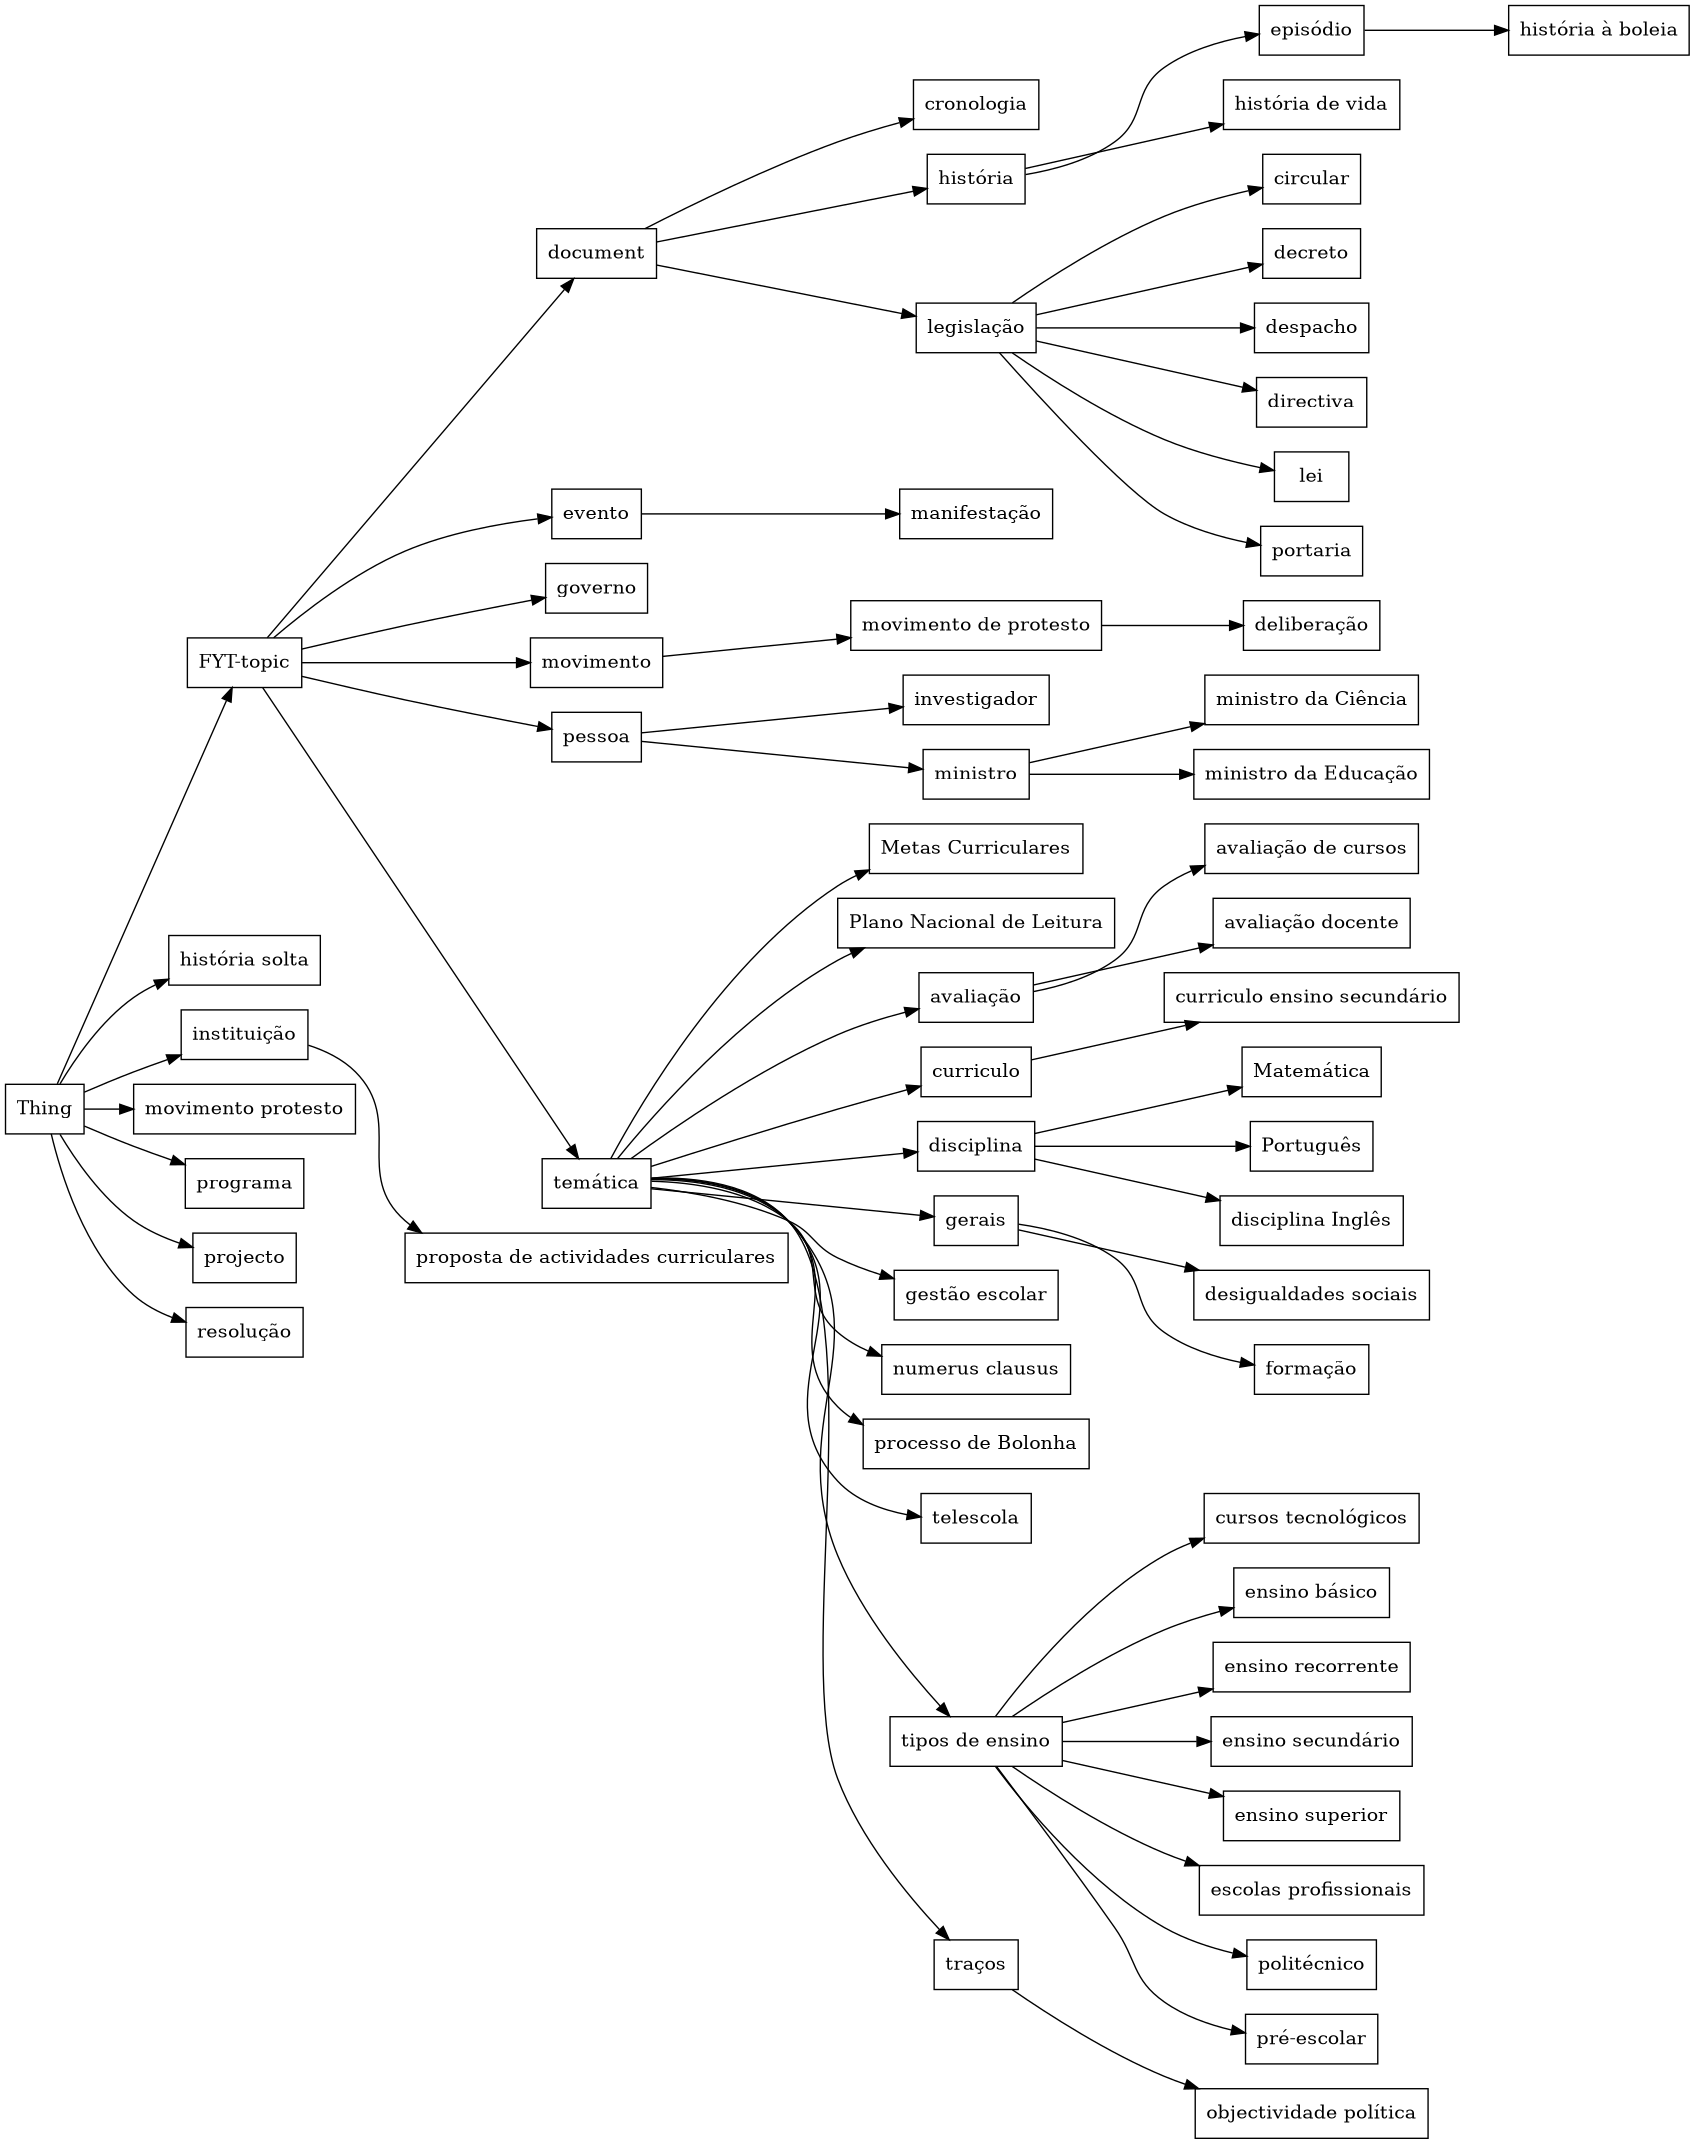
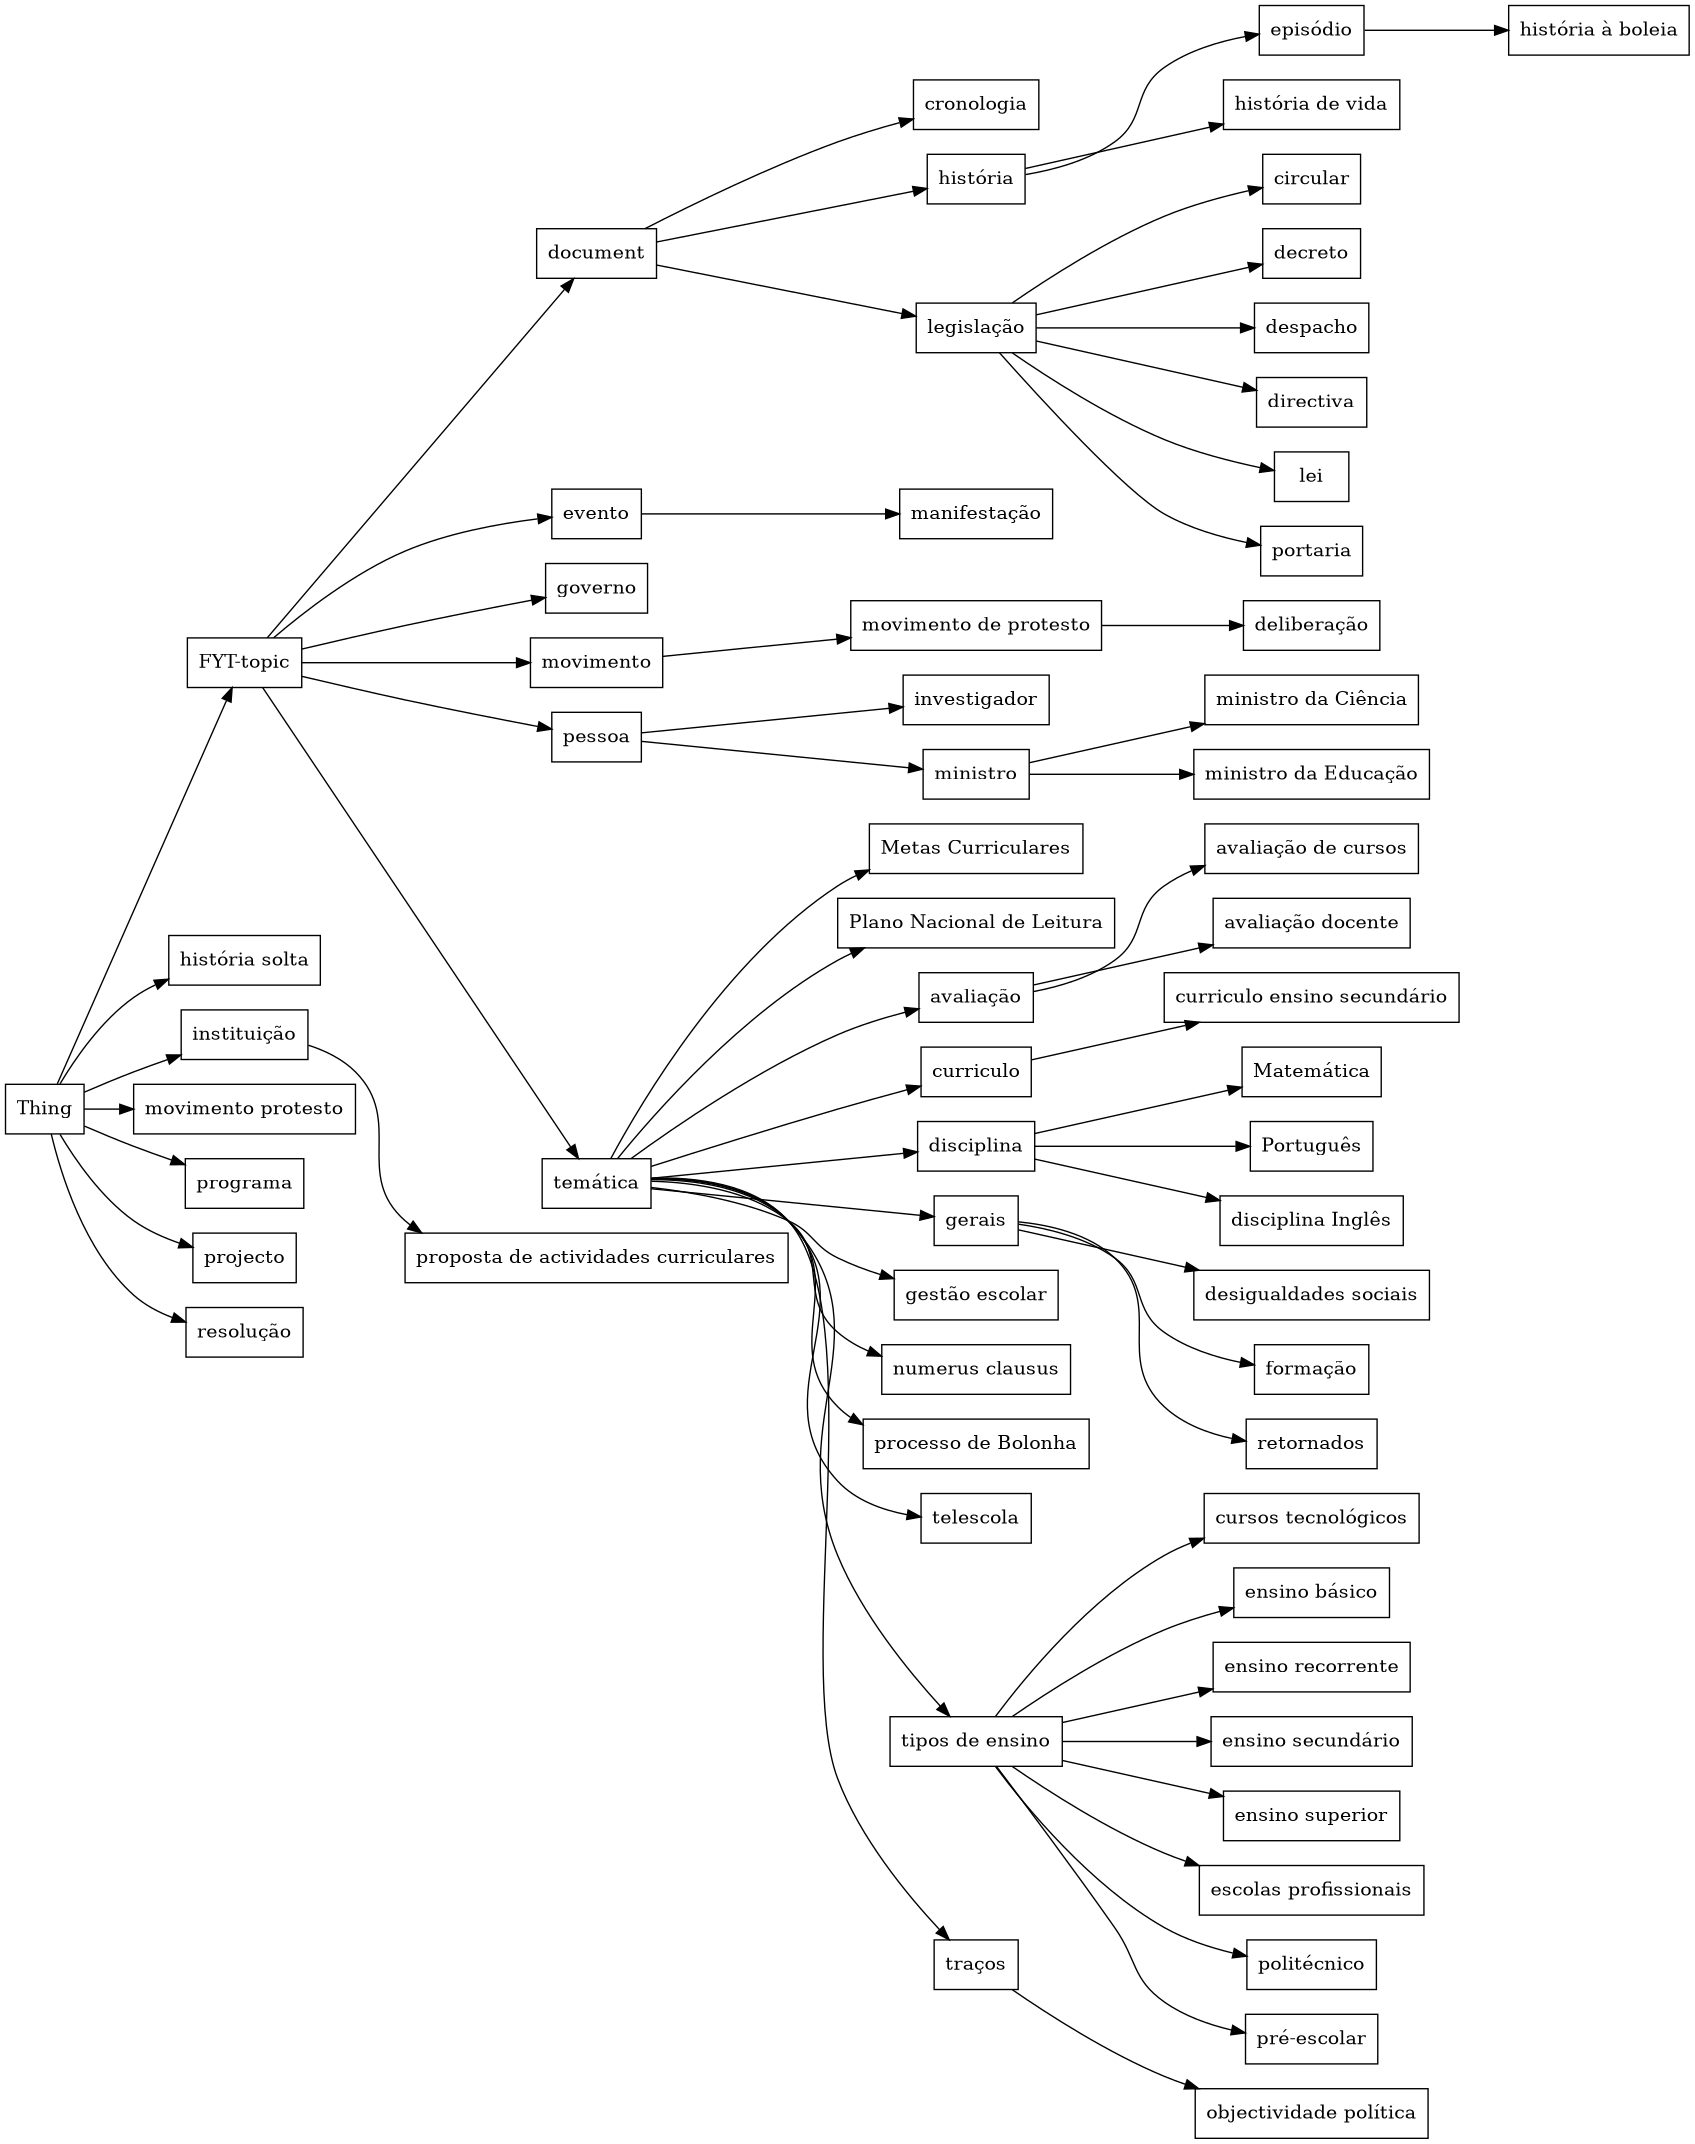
  digraph {
    rankdir=LR
    node [shape=box]
    Thing
    "FYT-topic"
    "história solta"
    "instituição"
    "movimento protesto"
    programa
    projecto
    "resolução"
    document
    evento
    governo
    movimento
    pessoa
    "temática"
    "proposta de actividades curriculares"
    cronologia
    "história"
    "legislação"
    "manifestação"
    "movimento de protesto"
    investigador
    ministro
    "Metas Curriculares"
    "Plano Nacional de Leitura"
    "avaliação"
    curriculo
    disciplina
    gerais
    "gestão escolar"
    "numerus clausus"
    "processo de Bolonha"
    telescola
    "tipos de ensino"
    "traços"
    "episódio"
    "história de vida"
    circular
    decreto
    despacho
    directiva
    lei
    portaria
    "deliberação"
    "ministro da Ciência"
    "ministro da Educação"
    "avaliação de cursos"
    "avaliação docente"
    "curriculo ensino secundário"
    "Matemática"
    "Português"
    "disciplina Inglês"
    "desigualdades sociais"
    "formação"
+   retornados
    "cursos tecnológicos"
    "ensino básico"
    "ensino recorrente"
    "ensino secundário"
    "ensino superior"
    "escolas profissionais"
    "politécnico"
    "pré-escolar"
    "objectividade política"
    "história à boleia"
    Thing -> "FYT-topic"
    Thing -> "história solta"
    Thing -> "instituição"
    Thing -> "movimento protesto"
    Thing -> programa
    Thing -> projecto
    Thing -> "resolução"
    "FYT-topic" -> document
    "FYT-topic" -> evento
    "FYT-topic" -> governo
    "FYT-topic" -> movimento
    "FYT-topic" -> pessoa
    "FYT-topic" -> "temática"
    "instituição" -> "proposta de actividades curriculares"
    document -> cronologia
    document -> "história"
    document -> "legislação"
    evento -> "manifestação"
    movimento -> "movimento de protesto"
    pessoa -> investigador
    pessoa -> ministro
    "temática" -> "Metas Curriculares"
    "temática" -> "Plano Nacional de Leitura"
    "temática" -> "avaliação"
    "temática" -> curriculo
    "temática" -> disciplina
    "temática" -> gerais
    "temática" -> "gestão escolar"
    "temática" -> "numerus clausus"
    "temática" -> "processo de Bolonha"
    "temática" -> telescola
    "temática" -> "tipos de ensino"
    "temática" -> "traços"
    "história" -> "episódio"
    "história" -> "história de vida"
    "legislação" -> circular
    "legislação" -> decreto
    "legislação" -> despacho
    "legislação" -> directiva
    "legislação" -> lei
    "legislação" -> portaria
    "movimento de protesto" -> "deliberação"
    ministro -> "ministro da Ciência"
    ministro -> "ministro da Educação"
    "avaliação" -> "avaliação de cursos"
    "avaliação" -> "avaliação docente"
    curriculo -> "curriculo ensino secundário"
    disciplina -> "Matemática"
    disciplina -> "Português"
    disciplina -> "disciplina Inglês"
    gerais -> "desigualdades sociais"
    gerais -> "formação"
+   gerais -> retornados
    "tipos de ensino" -> "cursos tecnológicos"
    "tipos de ensino" -> "ensino básico"
    "tipos de ensino" -> "ensino recorrente"
    "tipos de ensino" -> "ensino secundário"
    "tipos de ensino" -> "ensino superior"
    "tipos de ensino" -> "escolas profissionais"
    "tipos de ensino" -> "politécnico"
    "tipos de ensino" -> "pré-escolar"
    "traços" -> "objectividade política"
    "episódio" -> "história à boleia"
  }
